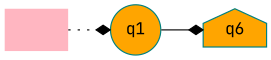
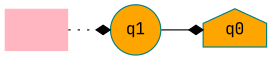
  digraph {
    rankdir=LR
    fontname="JetBrains Mono"
    node [style=filled fillcolor=orange color=teal fontname="JetBrains Mono"]
    edge [arrowhead=diamond fontname="JetBrains Mono"]
    "" [shape=none fillcolor=lightpink]
    q1 [shape=circle]
-   q0 [shape=house label=q6]
+   q0 [shape=house]
    "" -> q1 [style=dotted]
    q1 -> q0 [style=solid]
  }
